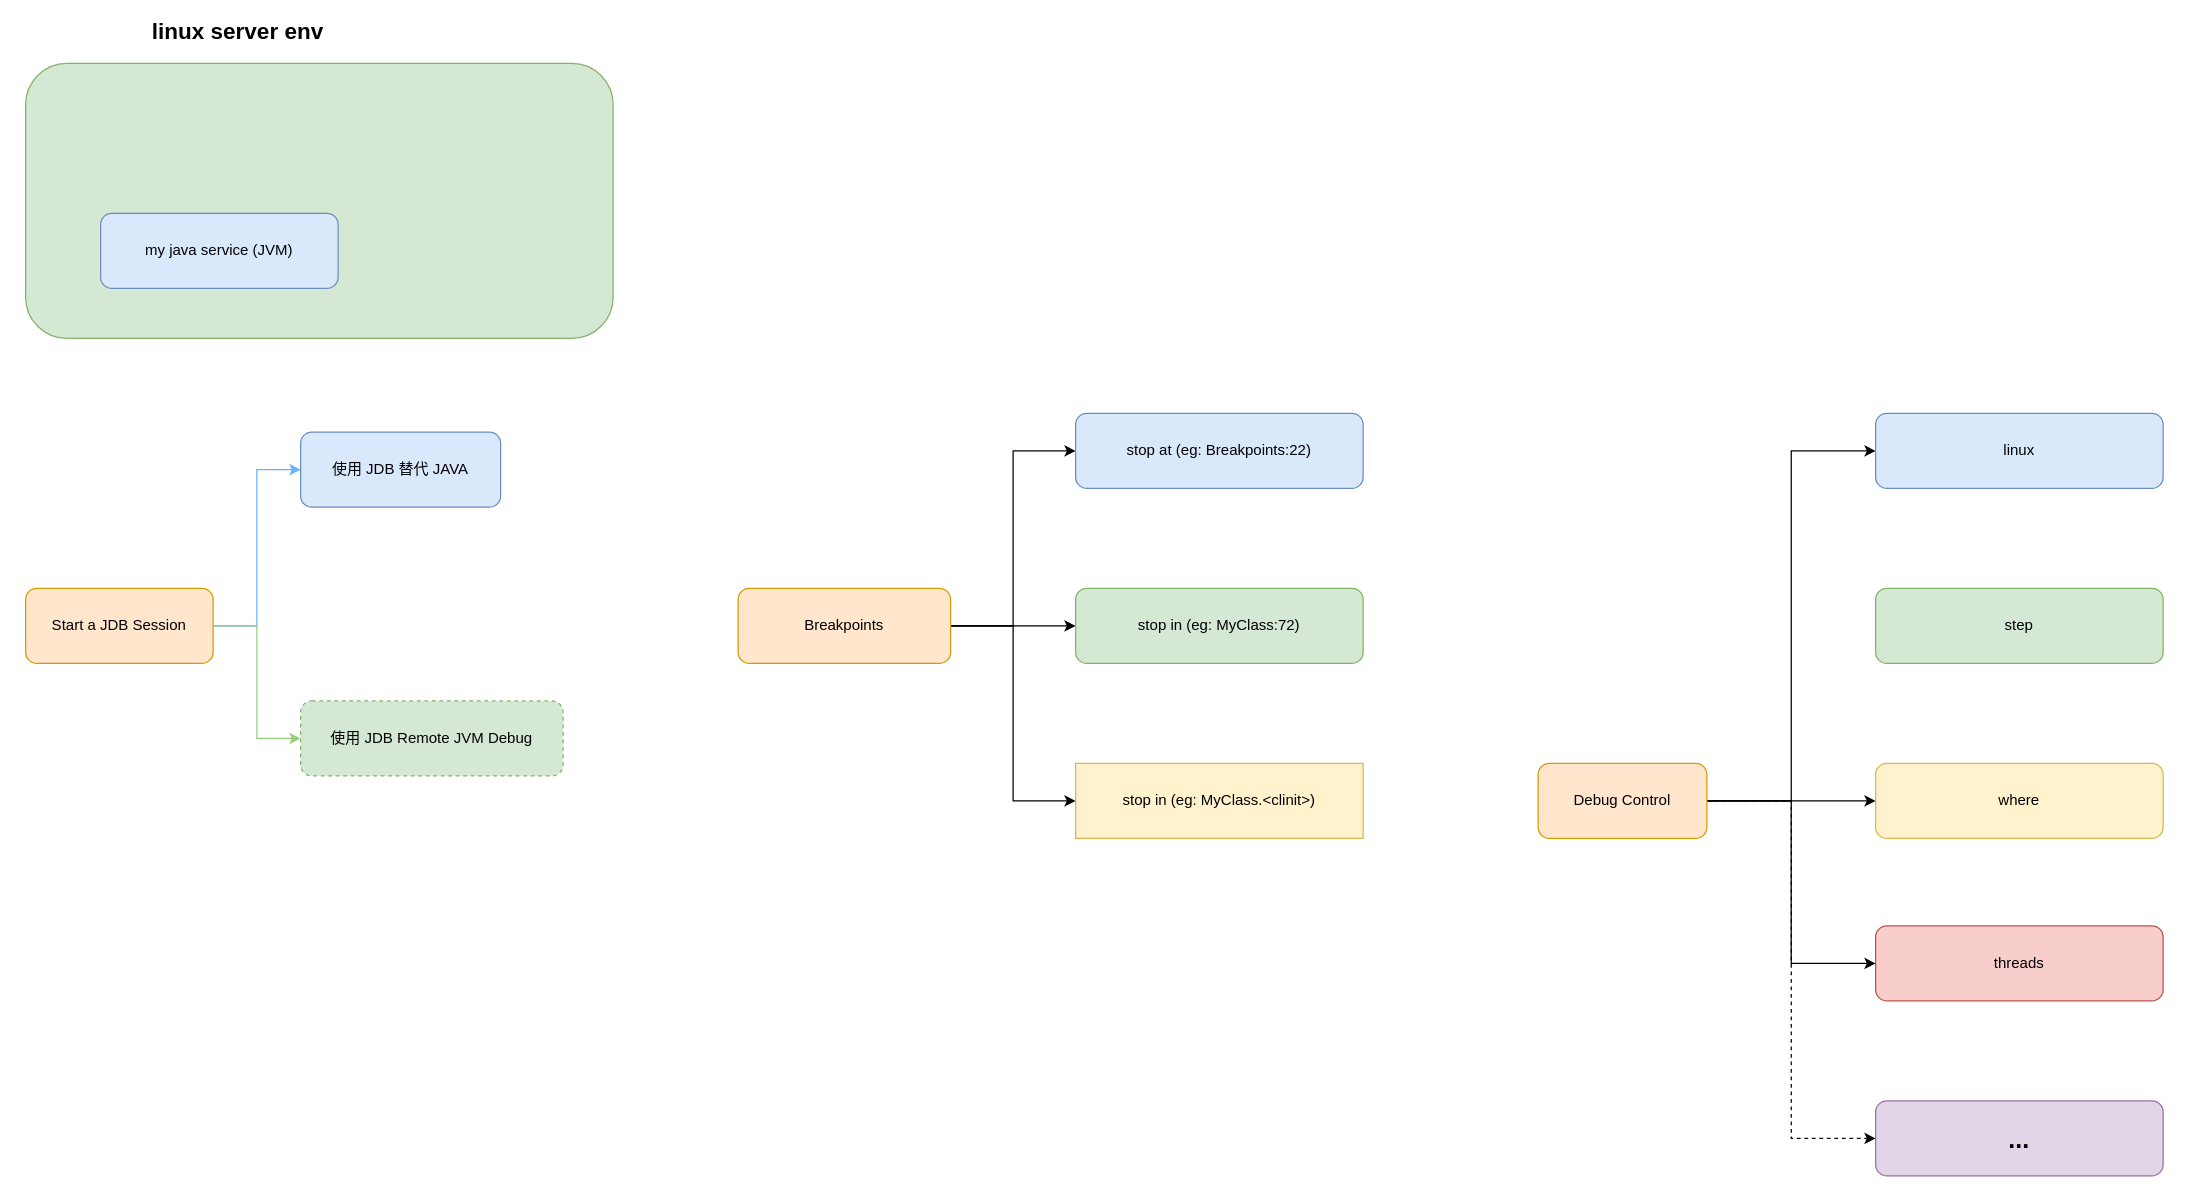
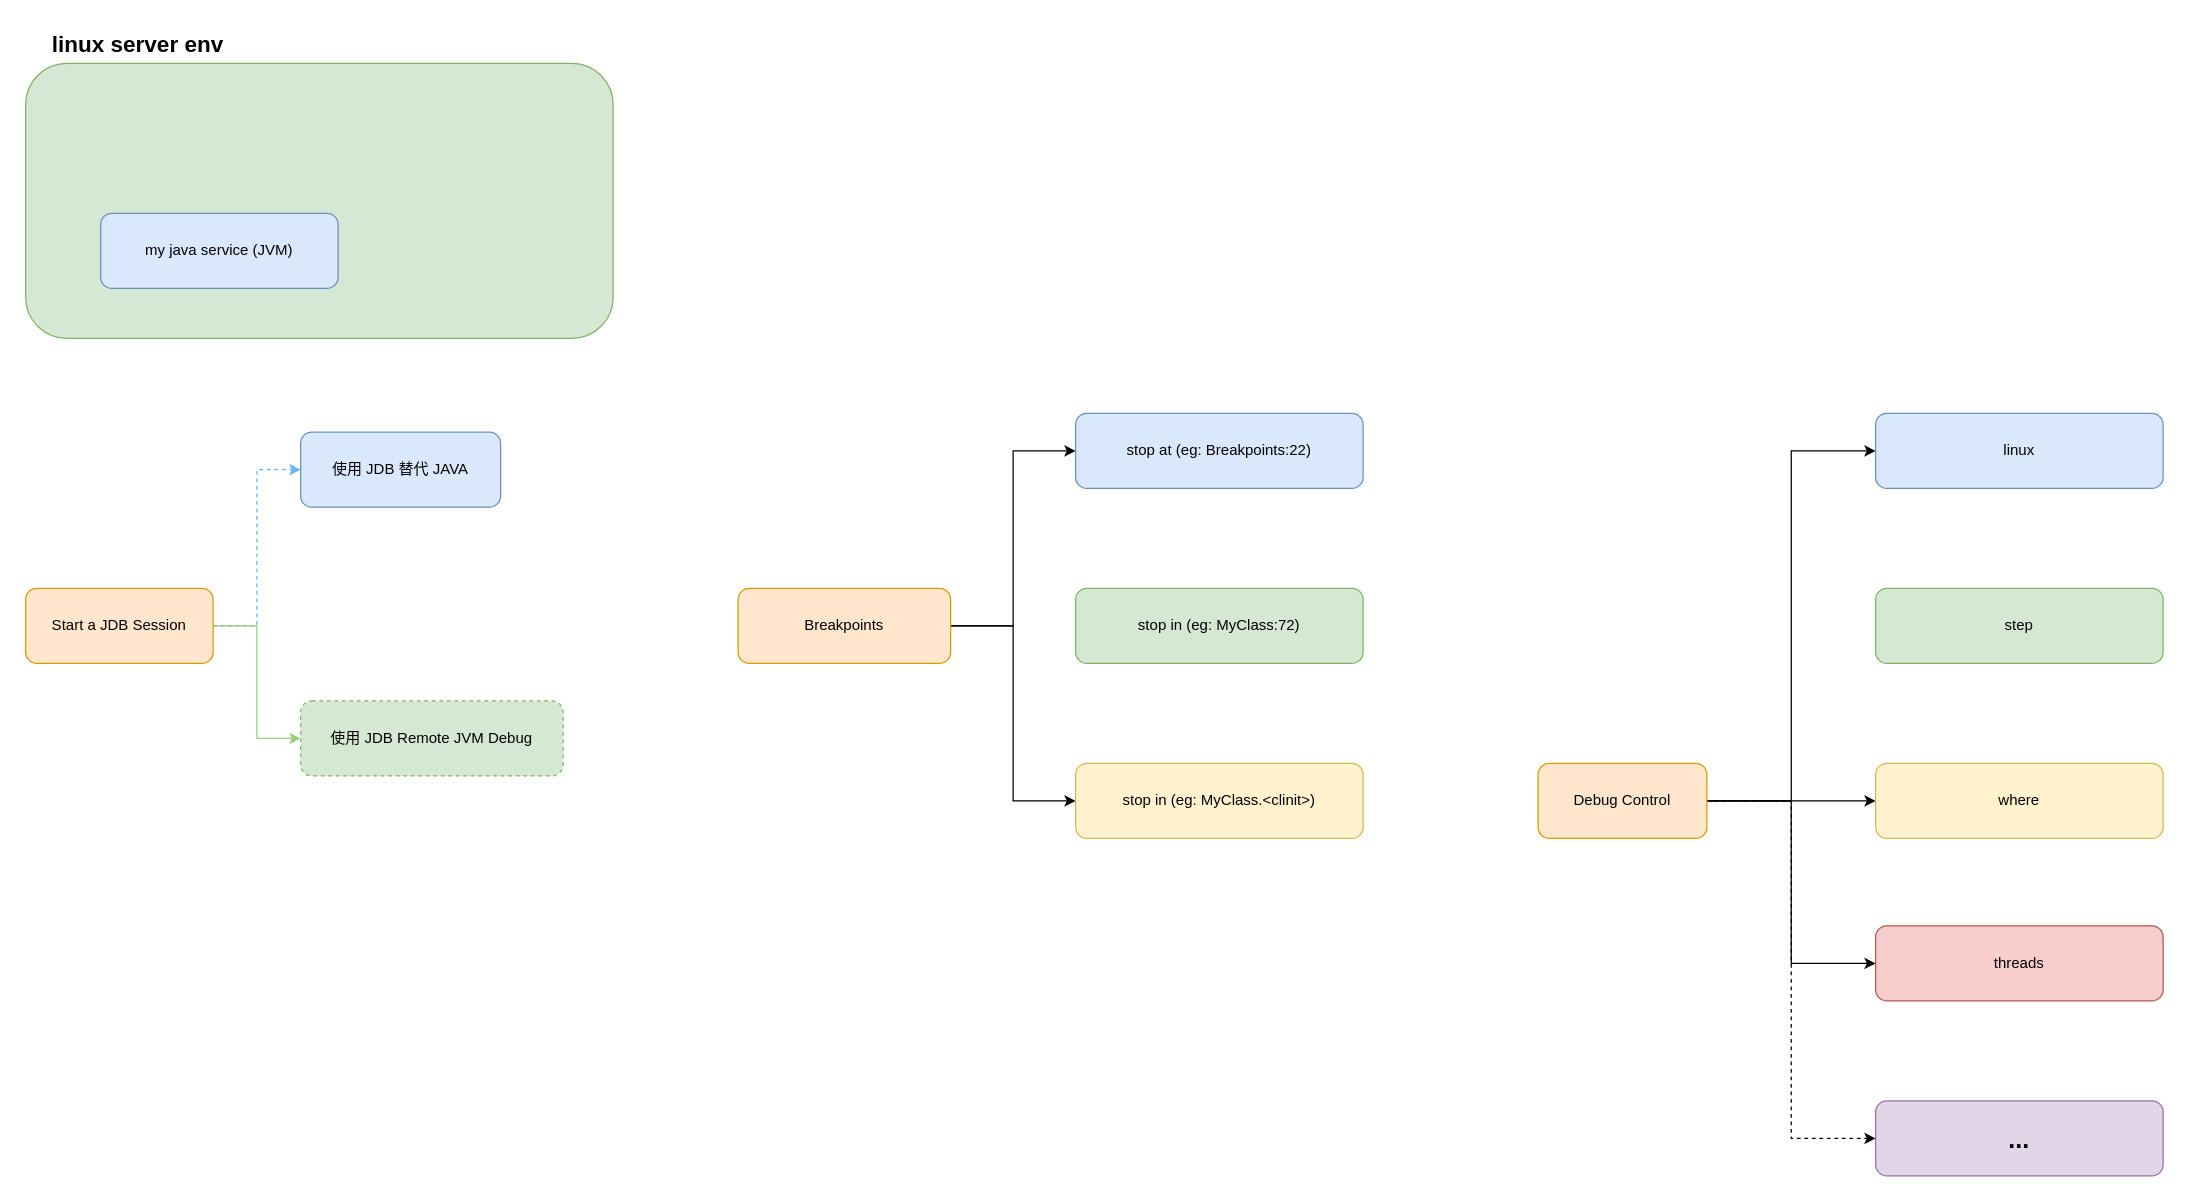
  <mxCell id="0" />
  <mxCell id="1" parent="0" />
  <mxCell id="2" value="" style="rounded=1;whiteSpace=wrap;html=1;fillColor=#d5e8d4;strokeColor=#82b366;" vertex="1" parent="1"><mxGeometry x="20" y="50" width="470" height="220" as="geometry" /></mxCell>
- <mxCell id="3" value="linux server env" style="text;html=1;align=center;verticalAlign=middle;whiteSpace=wrap;rounded=0;fontStyle=1;fontSize=18;" vertex="1" parent="1"><mxGeometry x="100" y="10" width="180" height="30" as="geometry" /></mxCell>
+ <mxCell id="3" value="linux server env" style="text;html=1;align=center;verticalAlign=middle;whiteSpace=wrap;rounded=0;fontStyle=1;fontSize=18;" vertex="1" parent="1"><mxGeometry x="20" y="20" width="180" height="30" as="geometry" /></mxCell>
  <mxCell id="4" value="my java service (JVM)" style="rounded=1;whiteSpace=wrap;html=1;fillColor=#dae8fc;strokeColor=#6c8ebf;" vertex="1" parent="1"><mxGeometry x="80" y="170" width="190" height="60" as="geometry" /></mxCell>
- <mxCell id="5" style="edgeStyle=orthogonalEdgeStyle;rounded=0;orthogonalLoop=1;jettySize=auto;html=1;entryX=0;entryY=0.5;entryDx=0;entryDy=0;strokeColor=#66B2FF;" edge="1" parent="1" source="7" target="8"><mxGeometry relative="1" as="geometry" /></mxCell>
+ <mxCell id="5" style="edgeStyle=orthogonalEdgeStyle;rounded=0;orthogonalLoop=1;jettySize=auto;html=1;entryX=0;entryY=0.5;entryDx=0;entryDy=0;strokeColor=#66B2FF;dashed=1;" edge="1" parent="1" source="7" target="8"><mxGeometry relative="1" as="geometry" /></mxCell>
  <mxCell id="6" style="edgeStyle=orthogonalEdgeStyle;rounded=0;orthogonalLoop=1;jettySize=auto;html=1;entryX=0;entryY=0.5;entryDx=0;entryDy=0;strokeColor=#97D077;" edge="1" parent="1" source="7" target="9"><mxGeometry relative="1" as="geometry" /></mxCell>
  <mxCell id="7" value="Start a JDB Session" style="rounded=1;whiteSpace=wrap;html=1;fillColor=#ffe6cc;strokeColor=#d79b00;" vertex="1" parent="1"><mxGeometry x="20" y="470" width="150" height="60" as="geometry" /></mxCell>
  <mxCell id="8" value="使用 JDB 替代 JAVA" style="rounded=1;whiteSpace=wrap;html=1;fillColor=#dae8fc;strokeColor=#6c8ebf;" vertex="1" parent="1"><mxGeometry x="240" y="345" width="160" height="60" as="geometry" /></mxCell>
  <mxCell id="9" value="使用 JDB Remote JVM Debug" style="rounded=1;whiteSpace=wrap;html=1;fillColor=#d5e8d4;strokeColor=#82b366;dashed=1;" vertex="1" parent="1"><mxGeometry x="240" y="560" width="210" height="60" as="geometry" /></mxCell>
  <mxCell id="10" style="edgeStyle=orthogonalEdgeStyle;rounded=0;orthogonalLoop=1;jettySize=auto;html=1;entryX=0;entryY=0.5;entryDx=0;entryDy=0;" edge="1" parent="1" source="13" target="14"><mxGeometry relative="1" as="geometry" /></mxCell>
- <mxCell id="11" style="edgeStyle=orthogonalEdgeStyle;rounded=0;orthogonalLoop=1;jettySize=auto;html=1;" edge="1" parent="1" source="13" target="15"><mxGeometry relative="1" as="geometry" /></mxCell>
  <mxCell id="12" style="edgeStyle=orthogonalEdgeStyle;rounded=0;orthogonalLoop=1;jettySize=auto;html=1;entryX=0;entryY=0.5;entryDx=0;entryDy=0;" edge="1" parent="1" source="13" target="16"><mxGeometry relative="1" as="geometry" /></mxCell>
  <mxCell id="13" value="Breakpoints" style="rounded=1;whiteSpace=wrap;html=1;fillColor=#ffe6cc;strokeColor=#d79b00;" vertex="1" parent="1"><mxGeometry x="590" y="470" width="170" height="60" as="geometry" /></mxCell>
  <mxCell id="14" value="stop at (eg: Breakpoints:22)" style="rounded=1;whiteSpace=wrap;html=1;fillColor=#dae8fc;strokeColor=#6c8ebf;" vertex="1" parent="1"><mxGeometry x="860" y="330" width="230" height="60" as="geometry" /></mxCell>
  <mxCell id="15" value="stop in (eg: MyClass:72)" style="rounded=1;whiteSpace=wrap;html=1;fillColor=#d5e8d4;strokeColor=#82b366;" vertex="1" parent="1"><mxGeometry x="860" y="470" width="230" height="60" as="geometry" /></mxCell>
- <mxCell id="16" value="stop in (eg: MyClass.&amp;lt;clinit&amp;gt;)" style="whiteSpace=wrap;html=1;fillColor=#fff2cc;strokeColor=#d6b656;rounded=0;" vertex="1" parent="1"><mxGeometry x="860" y="610" width="230" height="60" as="geometry" /></mxCell>
+ <mxCell id="16" value="stop in (eg: MyClass.&amp;lt;clinit&amp;gt;)" style="rounded=1;whiteSpace=wrap;html=1;fillColor=#fff2cc;strokeColor=#d6b656;" vertex="1" parent="1"><mxGeometry x="860" y="610" width="230" height="60" as="geometry" /></mxCell>
  <mxCell id="17" style="edgeStyle=orthogonalEdgeStyle;rounded=0;orthogonalLoop=1;jettySize=auto;html=1;entryX=0;entryY=0.5;entryDx=0;entryDy=0;" edge="1" parent="1" source="21" target="22"><mxGeometry relative="1" as="geometry" /></mxCell>
  <mxCell id="18" style="edgeStyle=orthogonalEdgeStyle;rounded=0;orthogonalLoop=1;jettySize=auto;html=1;entryX=0;entryY=0.5;entryDx=0;entryDy=0;" edge="1" parent="1" source="21" target="24"><mxGeometry relative="1" as="geometry" /></mxCell>
  <mxCell id="19" style="edgeStyle=orthogonalEdgeStyle;rounded=0;orthogonalLoop=1;jettySize=auto;html=1;entryX=0;entryY=0.5;entryDx=0;entryDy=0;" edge="1" parent="1" source="21" target="25"><mxGeometry relative="1" as="geometry" /></mxCell>
  <mxCell id="20" style="edgeStyle=orthogonalEdgeStyle;rounded=0;orthogonalLoop=1;jettySize=auto;html=1;entryX=0;entryY=0.5;entryDx=0;entryDy=0;dashed=1;" edge="1" parent="1" source="21" target="26"><mxGeometry relative="1" as="geometry" /></mxCell>
  <mxCell id="21" value="Debug Control" style="rounded=1;whiteSpace=wrap;html=1;fillColor=#ffe6cc;strokeColor=#d79b00;" vertex="1" parent="1"><mxGeometry x="1230" y="610" width="135" height="60" as="geometry" /></mxCell>
  <mxCell id="22" value="linux" style="rounded=1;whiteSpace=wrap;html=1;fillColor=#dae8fc;strokeColor=#6c8ebf;" vertex="1" parent="1"><mxGeometry x="1500" y="330" width="230" height="60" as="geometry" /></mxCell>
  <mxCell id="23" value="step" style="rounded=1;whiteSpace=wrap;html=1;fillColor=#d5e8d4;strokeColor=#82b366;" vertex="1" parent="1"><mxGeometry x="1500" y="470" width="230" height="60" as="geometry" /></mxCell>
  <mxCell id="24" value="where" style="rounded=1;whiteSpace=wrap;html=1;fillColor=#fff2cc;strokeColor=#d6b656;" vertex="1" parent="1"><mxGeometry x="1500" y="610" width="230" height="60" as="geometry" /></mxCell>
  <mxCell id="25" value="threads" style="rounded=1;whiteSpace=wrap;html=1;fillColor=#f8cecc;strokeColor=#b85450;" vertex="1" parent="1"><mxGeometry x="1500" y="740" width="230" height="60" as="geometry" /></mxCell>
  <mxCell id="26" value="&lt;font style=&quot;font-size: 20px;&quot;&gt;&lt;b&gt;...&lt;/b&gt;&lt;/font&gt;" style="rounded=1;whiteSpace=wrap;html=1;fillColor=#e1d5e7;strokeColor=#9673a6;fontSize=15;" vertex="1" parent="1"><mxGeometry x="1500" y="880" width="230" height="60" as="geometry" /></mxCell>
